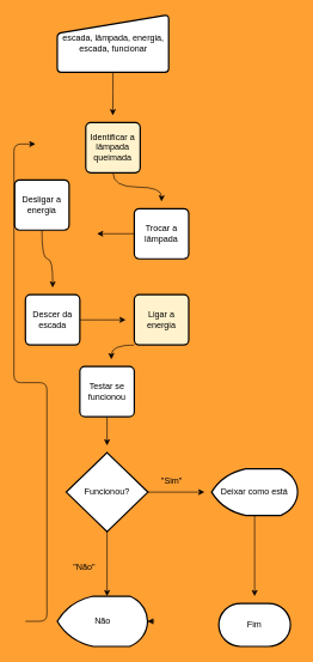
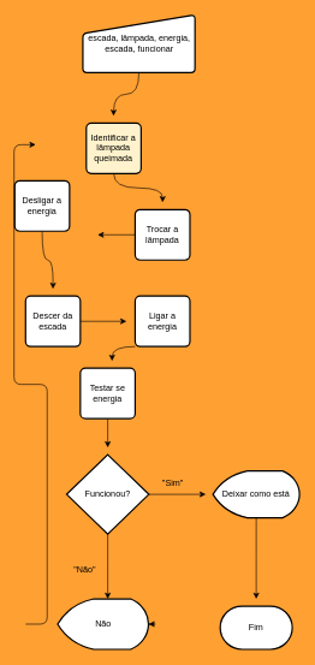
  <mxCell id="0" />
  <mxCell id="1" parent="0" />
  <mxCell id="2" style="edgeStyle=entityRelationEdgeStyle;rounded=1;orthogonalLoop=1;jettySize=auto;html=1;" edge="1" parent="1"><mxGeometry relative="1" as="geometry"><mxPoint x="49" y="200" as="targetPoint" /><mxPoint x="35" y="865" as="sourcePoint" /></mxGeometry></mxCell>
  <mxCell id="3" style="edgeStyle=orthogonalEdgeStyle;rounded=0;orthogonalLoop=1;jettySize=auto;html=1;exitX=0.5;exitY=1;exitDx=0;exitDy=0;curved=1;" edge="1" parent="1" source="4"><mxGeometry relative="1" as="geometry"><mxPoint x="157" y="160" as="targetPoint" /></mxGeometry></mxCell>
- <mxCell id="4" value="escada, lâmpada, energia, escada, funcionar" style="html=1;strokeWidth=2;shape=manualInput;whiteSpace=wrap;rounded=1;size=26;arcSize=11;" vertex="1" parent="1"><mxGeometry x="79.5" y="20" width="155.5" height="80" as="geometry" /></mxCell>
+ <mxCell id="4" value="escada, lâmpada, energia, escada, funcionar" style="html=1;strokeWidth=2;shape=manualInput;whiteSpace=wrap;rounded=1;size=26;arcSize=11;" vertex="1" parent="1"><mxGeometry x="114.5" y="20" width="155.5" height="80" as="geometry" /></mxCell>
  <mxCell id="5" style="edgeStyle=orthogonalEdgeStyle;rounded=0;orthogonalLoop=1;jettySize=auto;html=1;exitX=0.5;exitY=1;exitDx=0;exitDy=0;curved=1;" edge="1" parent="1" source="6"><mxGeometry relative="1" as="geometry"><mxPoint x="225" y="280" as="targetPoint" /></mxGeometry></mxCell>
  <mxCell id="6" value="Identificar a lâmpada queimada" style="rounded=1;whiteSpace=wrap;html=1;absoluteArcSize=1;arcSize=14;strokeWidth=2;fillColor=#fff2cc;" vertex="1" parent="1"><mxGeometry x="119.25" y="170" width="76" height="70" as="geometry" /></mxCell>
  <mxCell id="7" style="edgeStyle=orthogonalEdgeStyle;rounded=0;orthogonalLoop=1;jettySize=auto;html=1;exitX=0;exitY=0.5;exitDx=0;exitDy=0;curved=1;" edge="1" parent="1" source="8"><mxGeometry relative="1" as="geometry"><mxPoint x="135" y="325" as="targetPoint" /></mxGeometry></mxCell>
  <mxCell id="8" value="&lt;br&gt;Trocar a lâmpada&lt;br&gt;&lt;br&gt;" style="rounded=1;whiteSpace=wrap;html=1;absoluteArcSize=1;arcSize=14;strokeWidth=2;" vertex="1" parent="1"><mxGeometry x="187" y="290" width="76" height="70" as="geometry" /></mxCell>
  <mxCell id="9" style="edgeStyle=orthogonalEdgeStyle;rounded=0;orthogonalLoop=1;jettySize=auto;html=1;exitX=1;exitY=0.5;exitDx=0;exitDy=0;curved=1;" edge="1" parent="1" source="10"><mxGeometry relative="1" as="geometry"><mxPoint x="175" y="445" as="targetPoint" /></mxGeometry></mxCell>
  <mxCell id="10" value="Descer da escada" style="rounded=1;whiteSpace=wrap;html=1;absoluteArcSize=1;arcSize=14;strokeWidth=2;" vertex="1" parent="1"><mxGeometry x="35" y="410" width="76" height="70" as="geometry" /></mxCell>
  <mxCell id="11" style="edgeStyle=orthogonalEdgeStyle;rounded=0;orthogonalLoop=1;jettySize=auto;html=1;exitX=0.5;exitY=1;exitDx=0;exitDy=0;curved=1;" edge="1" parent="1" source="12"><mxGeometry relative="1" as="geometry"><mxPoint x="73" y="400" as="targetPoint" /></mxGeometry></mxCell>
  <mxCell id="12" value="Desligar a energia" style="rounded=1;whiteSpace=wrap;html=1;absoluteArcSize=1;arcSize=14;strokeWidth=2;" vertex="1" parent="1"><mxGeometry x="20" y="250" width="76" height="70" as="geometry" /></mxCell>
  <mxCell id="13" style="edgeStyle=orthogonalEdgeStyle;rounded=0;orthogonalLoop=1;jettySize=auto;html=1;exitX=0;exitY=1;exitDx=0;exitDy=0;curved=1;" edge="1" parent="1" source="14"><mxGeometry relative="1" as="geometry"><mxPoint x="155" y="500" as="targetPoint" /></mxGeometry></mxCell>
- <mxCell id="14" value="Ligar a energia" style="rounded=1;whiteSpace=wrap;html=1;absoluteArcSize=1;arcSize=14;strokeWidth=2;fillColor=#fff2cc;" vertex="1" parent="1"><mxGeometry x="187" y="410" width="76" height="70" as="geometry" /></mxCell>
+ <mxCell id="14" value="Ligar a energia" style="rounded=1;whiteSpace=wrap;html=1;absoluteArcSize=1;arcSize=14;strokeWidth=2;" vertex="1" parent="1"><mxGeometry x="187" y="410" width="76" height="70" as="geometry" /></mxCell>
  <mxCell id="15" style="edgeStyle=orthogonalEdgeStyle;rounded=0;orthogonalLoop=1;jettySize=auto;html=1;exitX=0.5;exitY=1;exitDx=0;exitDy=0;curved=1;" edge="1" parent="1" source="16"><mxGeometry relative="1" as="geometry"><mxPoint x="149" y="620" as="targetPoint" /></mxGeometry></mxCell>
- <mxCell id="16" value="Testar se funcionou" style="rounded=1;whiteSpace=wrap;html=1;absoluteArcSize=1;arcSize=14;strokeWidth=2;" vertex="1" parent="1"><mxGeometry x="111" y="510" width="76" height="70" as="geometry" /></mxCell>
+ <mxCell id="16" value="Testar se energia" style="rounded=1;whiteSpace=wrap;html=1;absoluteArcSize=1;arcSize=14;strokeWidth=2;" vertex="1" parent="1"><mxGeometry x="111" y="510" width="76" height="70" as="geometry" /></mxCell>
  <mxCell id="17" style="edgeStyle=orthogonalEdgeStyle;rounded=0;orthogonalLoop=1;jettySize=auto;html=1;exitX=1;exitY=0.5;exitDx=0;exitDy=0;exitPerimeter=0;curved=1;" edge="1" parent="1" source="19"><mxGeometry relative="1" as="geometry"><mxPoint x="285" y="685" as="targetPoint" /></mxGeometry></mxCell>
  <mxCell id="18" style="edgeStyle=orthogonalEdgeStyle;rounded=0;orthogonalLoop=1;jettySize=auto;html=1;exitX=0.5;exitY=1;exitDx=0;exitDy=0;exitPerimeter=0;curved=1;" edge="1" parent="1" source="19"><mxGeometry relative="1" as="geometry"><mxPoint x="149" y="830" as="targetPoint" /></mxGeometry></mxCell>
  <mxCell id="19" value="Funcionou?" style="strokeWidth=2;html=1;shape=mxgraph.flowchart.decision;whiteSpace=wrap;" vertex="1" parent="1"><mxGeometry x="92" y="630" width="114" height="110" as="geometry" /></mxCell>
  <mxCell id="20" style="edgeStyle=orthogonalEdgeStyle;rounded=0;orthogonalLoop=1;jettySize=auto;html=1;exitX=0.5;exitY=1;exitDx=0;exitDy=0;exitPerimeter=0;curved=1;" edge="1" parent="1" source="21"><mxGeometry relative="1" as="geometry"><mxPoint x="355" y="830" as="targetPoint" /></mxGeometry></mxCell>
  <mxCell id="21" value="Deixar como está" style="strokeWidth=2;html=1;shape=mxgraph.flowchart.display;whiteSpace=wrap;" vertex="1" parent="1"><mxGeometry x="295" y="652.5" width="120" height="65" as="geometry" /></mxCell>
  <mxCell id="22" style="edgeStyle=entityRelationEdgeStyle;rounded=0;orthogonalLoop=1;jettySize=auto;html=1;exitX=0;exitY=0.5;exitDx=0;exitDy=0;exitPerimeter=0;curved=1;" edge="1" parent="1" source="23" target="23"><mxGeometry relative="1" as="geometry"><mxPoint x="45" y="865" as="targetPoint" /></mxGeometry></mxCell>
  <mxCell id="23" value="Não" style="strokeWidth=2;html=1;shape=mxgraph.flowchart.display;whiteSpace=wrap;" vertex="1" parent="1"><mxGeometry x="79.5" y="830" width="126" height="70" as="geometry" /></mxCell>
  <mxCell id="24" value="&quot;Sim&quot;" style="text;html=1;align=center;verticalAlign=middle;resizable=0;points=[];autosize=1;strokeColor=none;" vertex="1" parent="1"><mxGeometry x="214" y="660" width="50" height="20" as="geometry" /></mxCell>
  <mxCell id="25" value="&quot;Não&quot;" style="text;html=1;align=center;verticalAlign=middle;resizable=0;points=[];autosize=1;strokeColor=none;" vertex="1" parent="1"><mxGeometry x="92" y="780" width="50" height="20" as="geometry" /></mxCell>
  <mxCell id="26" value="Fim" style="strokeWidth=2;html=1;shape=mxgraph.flowchart.terminator;whiteSpace=wrap;" vertex="1" parent="1"><mxGeometry x="305" y="840" width="100" height="60" as="geometry" /></mxCell>
